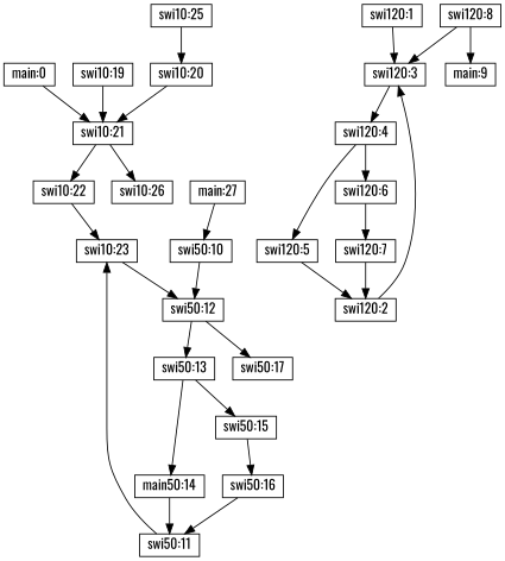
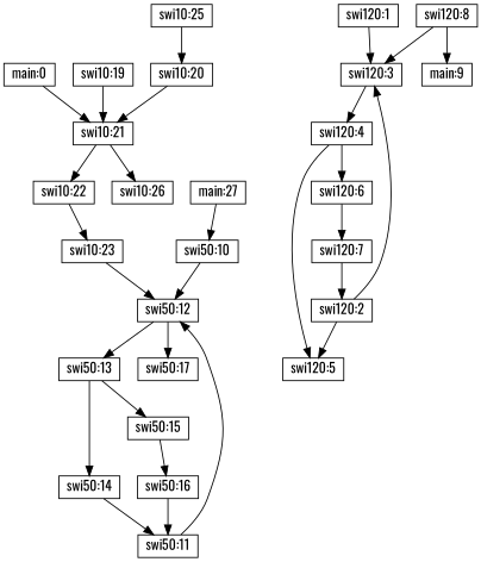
  digraph {
    fontname=Oswald
    node [fontname=Oswald shape=record]
    edge [fontname=Oswald]
    "main:0" [height=.1 width=.1]
    "swi10:21" [height=.1 width=.1]
    "swi10:19" [height=.1 width=.1]
    "swi10:22" [height=.1 width=.1]
    "swi10:26" [height=.1 width=.1]
    "swi120:1" [height=.1 width=.1]
    "swi120:3" [height=.1 width=.1]
    "swi120:4" [height=.1 width=.1]
    "swi120:5" [height=.1 width=.1]
    "swi120:6" [height=.1 width=.1]
    "swi120:8" [height=.1 width=.1]
    "main:9" [height=.1 width=.1]
    "swi120:2" [height=.1 width=.1]
    "swi120:7" [height=.1 width=.1]
    "swi50:10" [height=.1 width=.1]
    "swi50:12" [height=.1 width=.1]
    "swi50:13" [height=.1 width=.1]
    "swi50:17" [height=.1 width=.1]
-   "swi50:14" [height=.1 width=.1 label="main50:14"]
+   "swi50:14" [height=.1 width=.1]
    "swi50:15" [height=.1 width=.1]
    "swi50:11" [height=.1 width=.1]
    "swi50:16" [height=.1 width=.1]
    "swi10:23" [height=.1 width=.1]
    "swi10:20" [height=.1 width=.1]
    "main:27" [height=.1 width=.1]
    "swi10:25" [height=.1 width=.1]
    "main:0" -> "swi10:21"
    "swi10:21" -> "swi10:22"
    "swi10:21" -> "swi10:26"
    "swi10:19" -> "swi10:21"
    "swi10:22" -> "swi10:23"
    "swi120:1" -> "swi120:3"
    "swi120:3" -> "swi120:4"
    "swi120:4" -> "swi120:5"
    "swi120:4" -> "swi120:6"
-   "swi120:5" -> "swi120:2"
+   "swi120:2" -> "swi120:5"
    "swi120:6" -> "swi120:7"
    "swi120:8" -> "swi120:3"
    "swi120:8" -> "main:9"
    "swi120:2" -> "swi120:3"
    "swi120:7" -> "swi120:2"
    "swi50:10" -> "swi50:12"
    "swi50:12" -> "swi50:13"
    "swi50:12" -> "swi50:17"
    "swi50:13" -> "swi50:14"
    "swi50:13" -> "swi50:15"
    "swi50:14" -> "swi50:11"
    "swi50:15" -> "swi50:16"
-   "swi50:11" -> "swi10:23"
+   "swi50:11" -> "swi50:12"
    "swi50:16" -> "swi50:11"
    "swi10:23" -> "swi50:12"
    "swi10:20" -> "swi10:21"
    "main:27" -> "swi50:10"
    "swi10:25" -> "swi10:20"
  }
